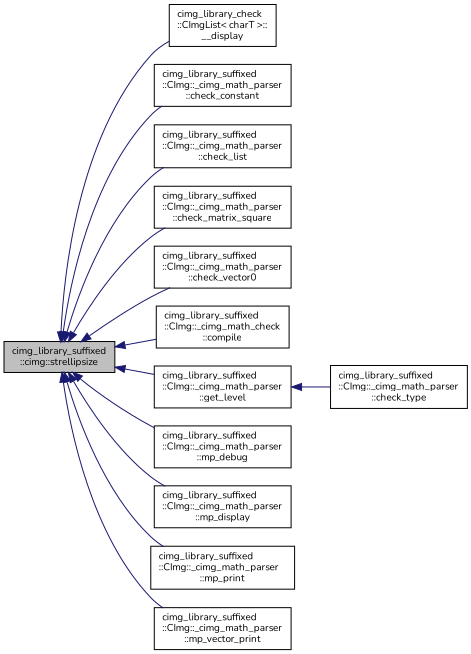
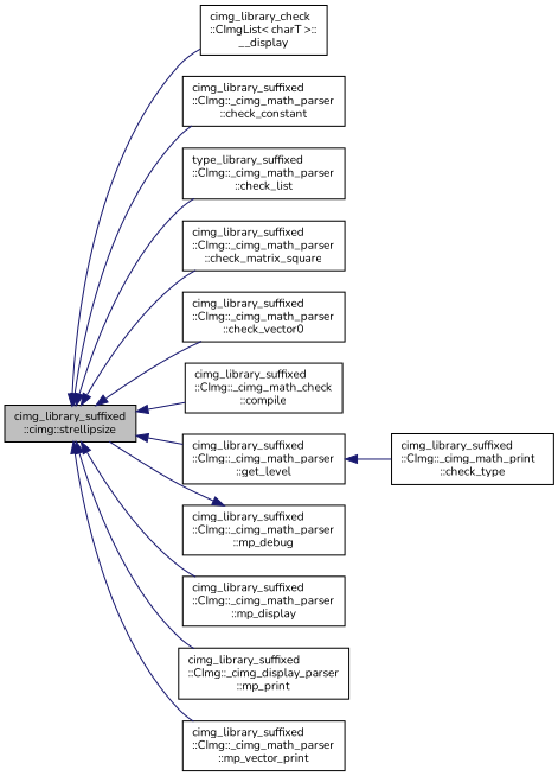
  digraph {
    fontname=Nunito
    rankdir=LR
    node [color=black fillcolor=white fontname=Nunito fontsize=10 shape=record style=filled]
    edge [color=midnightblue dir=back fontname=Nunito fontsize=10 labelfontname=Helvetica labelfontsize=10 style=solid]
    n1 [fillcolor=grey75 fontcolor=black height=0.2 label="cimg_library_suffixed\l::cimg::strellipsize" width=0.4]
    n2 [height=0.2 label="cimg_library_check\l::CImgList\< charT \>::\l__display" width=0.4]
    n3 [height=0.2 label="cimg_library_suffixed\l::CImg::_cimg_math_parser\l::check_constant" width=0.4]
-   n4 [height=0.2 label="cimg_library_suffixed\l::CImg::_cimg_math_parser\l::check_list" width=0.4]
+   n4 [height=0.2 label="type_library_suffixed\l::CImg::_cimg_math_parser\l::check_list" width=0.4]
    n5 [height=0.2 label="cimg_library_suffixed\l::CImg::_cimg_math_parser\l::check_matrix_square" width=0.4]
    n6 [height=0.2 label="cimg_library_suffixed\l::CImg::_cimg_math_parser\l::check_vector0" width=0.4]
    n7 [height=0.2 label="cimg_library_suffixed\l::CImg::_cimg_math_check\l::compile" width=0.4]
    n8 [height=0.2 label="cimg_library_suffixed\l::CImg::_cimg_math_parser\l::get_level" width=0.4]
    n9 [height=0.2 label="cimg_library_suffixed\l::CImg::_cimg_math_parser\l::mp_debug" width=0.4]
    n10 [height=0.2 label="cimg_library_suffixed\l::CImg::_cimg_math_parser\l::mp_display" width=0.4]
-   n11 [height=0.2 label="cimg_library_suffixed\l::CImg::_cimg_math_parser\l::mp_print" width=0.4]
+   n11 [height=0.2 label="cimg_library_suffixed\l::CImg::_cimg_display_parser\l::mp_print" width=0.4]
    n12 [height=0.2 label="cimg_library_suffixed\l::CImg::_cimg_math_parser\l::mp_vector_print" width=0.4]
-   n13 [height=0.2 label="cimg_library_suffixed\l::CImg::_cimg_math_parser\l::check_type" width=0.4]
+   n13 [height=0.2 label="cimg_library_suffixed\l::CImg::_cimg_math_print\l::check_type" width=0.4]
    n1 -> n2
    n1 -> n3
    n1 -> n4
    n1 -> n5
    n1 -> n6
    n1 -> n7
    n1 -> n8
-   n1 -> n9
+   n9 -> n1
    n1 -> n10
    n1 -> n11
    n1 -> n12
    n8 -> n13
  }
